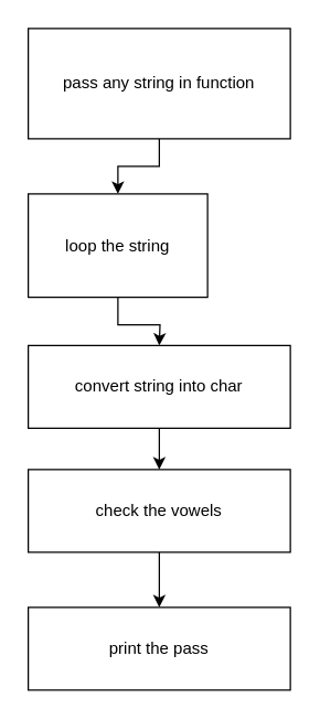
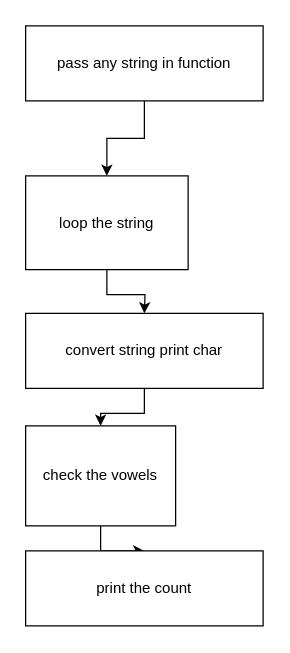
  <mxCell id="0" />
  <mxCell id="1" parent="0" />
  <mxCell id="2" style="edgeStyle=orthogonalEdgeStyle;rounded=0;orthogonalLoop=1;jettySize=auto;html=1;entryX=0.5;entryY=0;entryDx=0;entryDy=0;" parent="1" source="3" target="5" edge="1"><mxGeometry relative="1" as="geometry" /></mxCell>
- <mxCell id="3" value="pass any string in function" style="rounded=0;whiteSpace=wrap;html=1;" parent="1" vertex="1"><mxGeometry x="20" y="20" width="190" height="80" as="geometry" /></mxCell>
+ <mxCell id="3" value="pass any string in function" style="rounded=0;whiteSpace=wrap;html=1;" parent="1" vertex="1"><mxGeometry x="20" y="20" width="190" height="60" as="geometry" /></mxCell>
  <mxCell id="4" style="edgeStyle=orthogonalEdgeStyle;rounded=0;orthogonalLoop=1;jettySize=auto;html=1;" parent="1" source="5" edge="1"><mxGeometry relative="1" as="geometry"><mxPoint x="115" y="250" as="targetPoint" /></mxGeometry></mxCell>
  <mxCell id="5" value="loop the string" style="rounded=0;whiteSpace=wrap;html=1;" parent="1" vertex="1"><mxGeometry x="20" y="140" width="130" height="75" as="geometry" /></mxCell>
  <mxCell id="6" style="edgeStyle=orthogonalEdgeStyle;rounded=0;orthogonalLoop=1;jettySize=auto;html=1;entryX=0.5;entryY=0;entryDx=0;entryDy=0;" parent="1" source="7" target="8" edge="1"><mxGeometry relative="1" as="geometry" /></mxCell>
- <mxCell id="7" value="check the vowels" style="rounded=0;whiteSpace=wrap;html=1;" parent="1" vertex="1"><mxGeometry x="20" y="340" width="190" height="60" as="geometry" /></mxCell>
- <mxCell id="8" value="print the pass" style="rounded=0;whiteSpace=wrap;html=1;" parent="1" vertex="1"><mxGeometry x="20" y="440" width="190" height="60" as="geometry" /></mxCell>
+ <mxCell id="7" value="check the vowels" style="rounded=0;whiteSpace=wrap;html=1;" parent="1" vertex="1"><mxGeometry x="20" y="340" width="120" height="80" as="geometry" /></mxCell>
+ <mxCell id="8" value="print the count" style="rounded=0;whiteSpace=wrap;html=1;" parent="1" vertex="1"><mxGeometry x="20" y="440" width="190" height="60" as="geometry" /></mxCell>
  <mxCell id="9" style="edgeStyle=orthogonalEdgeStyle;rounded=0;orthogonalLoop=1;jettySize=auto;html=1;entryX=0.5;entryY=0;entryDx=0;entryDy=0;" parent="1" source="10" target="7" edge="1"><mxGeometry relative="1" as="geometry" /></mxCell>
- <mxCell id="10" value="convert string into char" style="rounded=0;whiteSpace=wrap;html=1;" parent="1" vertex="1"><mxGeometry x="20" y="250" width="190" height="60" as="geometry" /></mxCell>
+ <mxCell id="10" value="convert string print char" style="rounded=0;whiteSpace=wrap;html=1;" parent="1" vertex="1"><mxGeometry x="20" y="250" width="190" height="60" as="geometry" /></mxCell>
